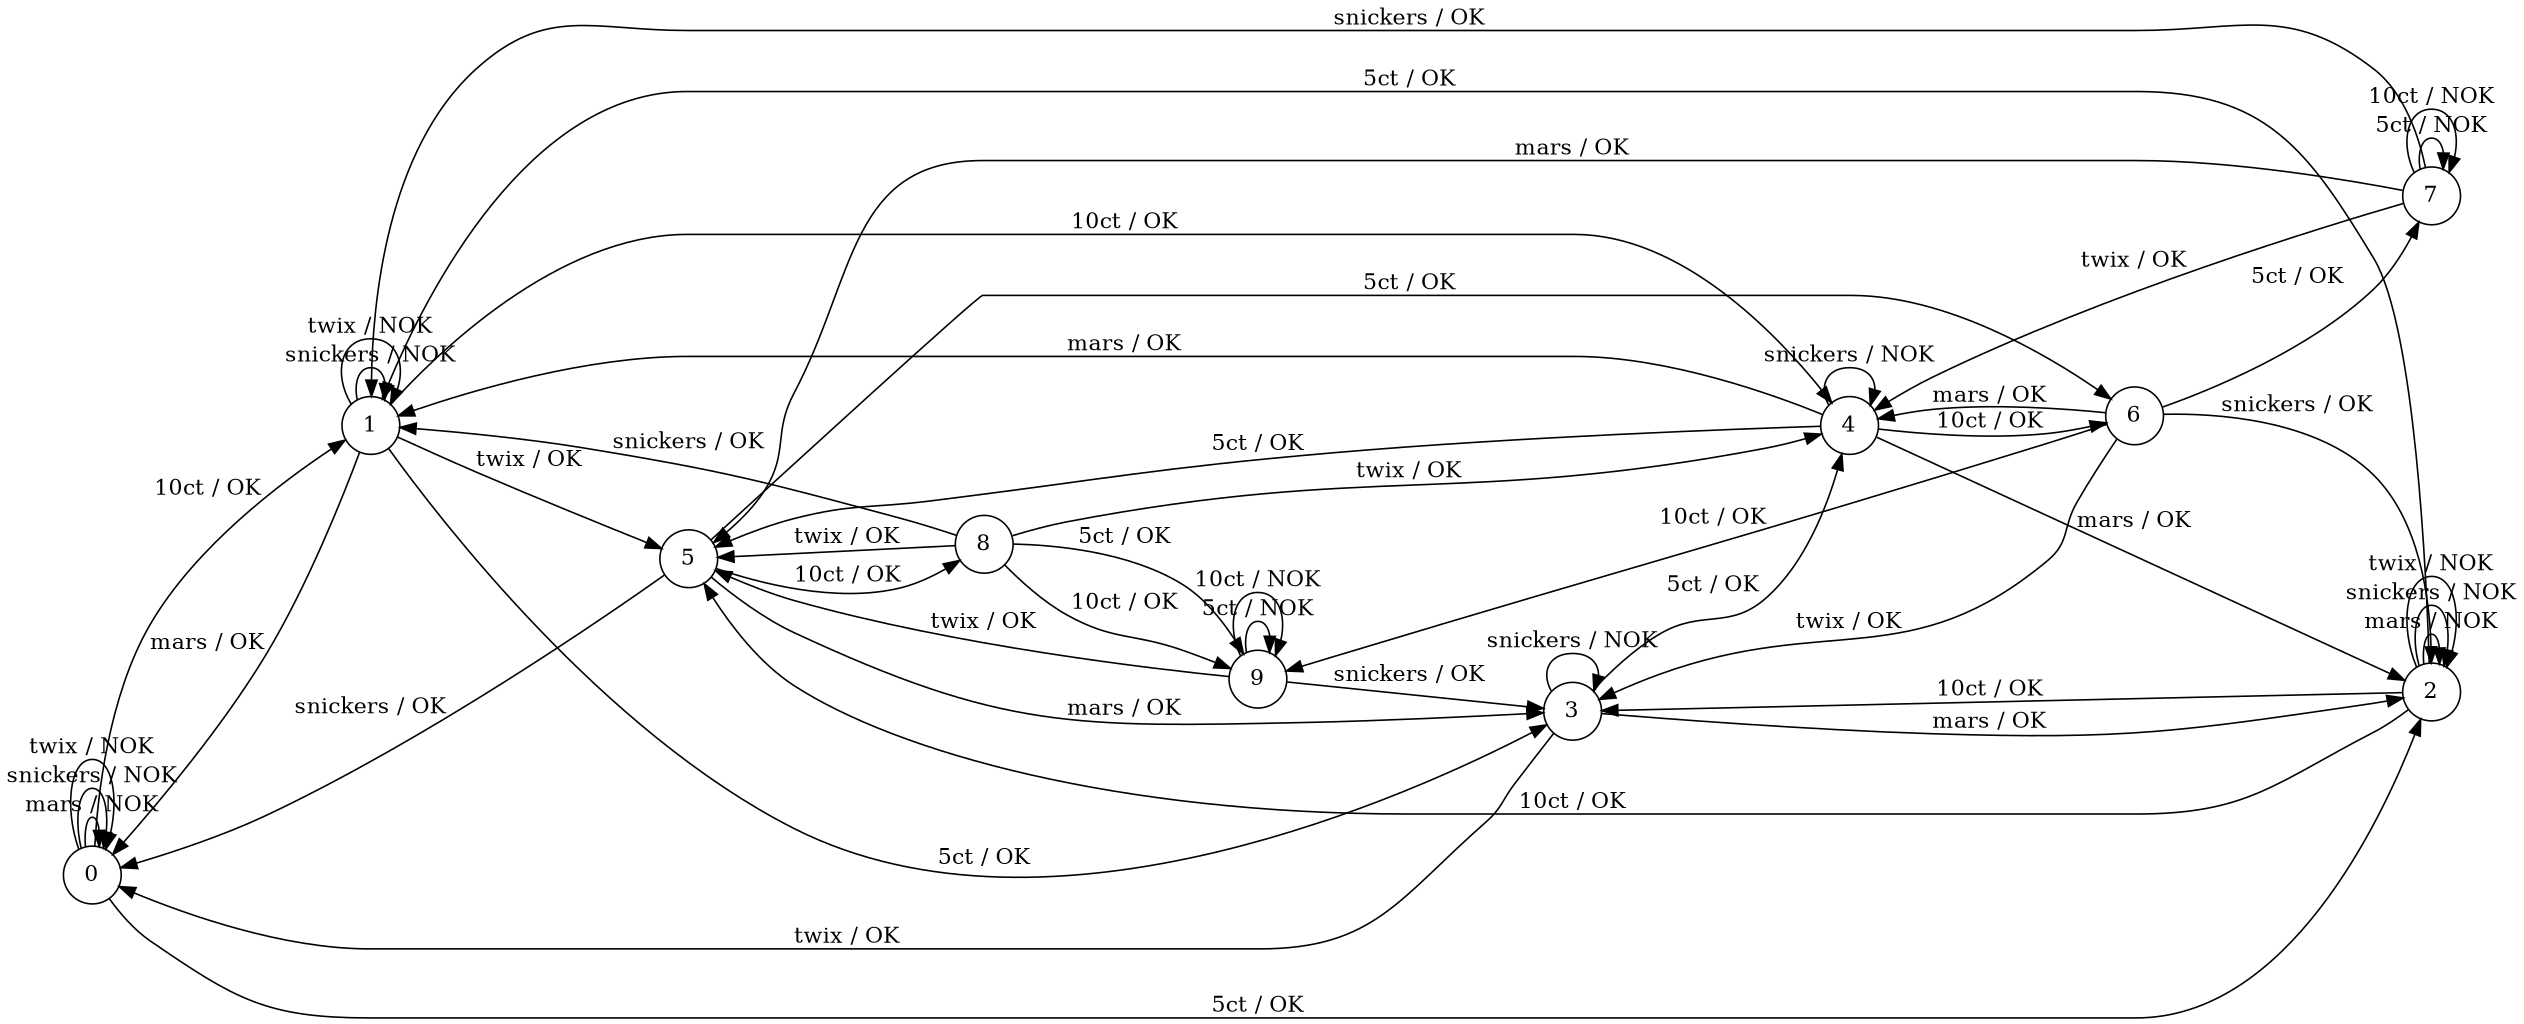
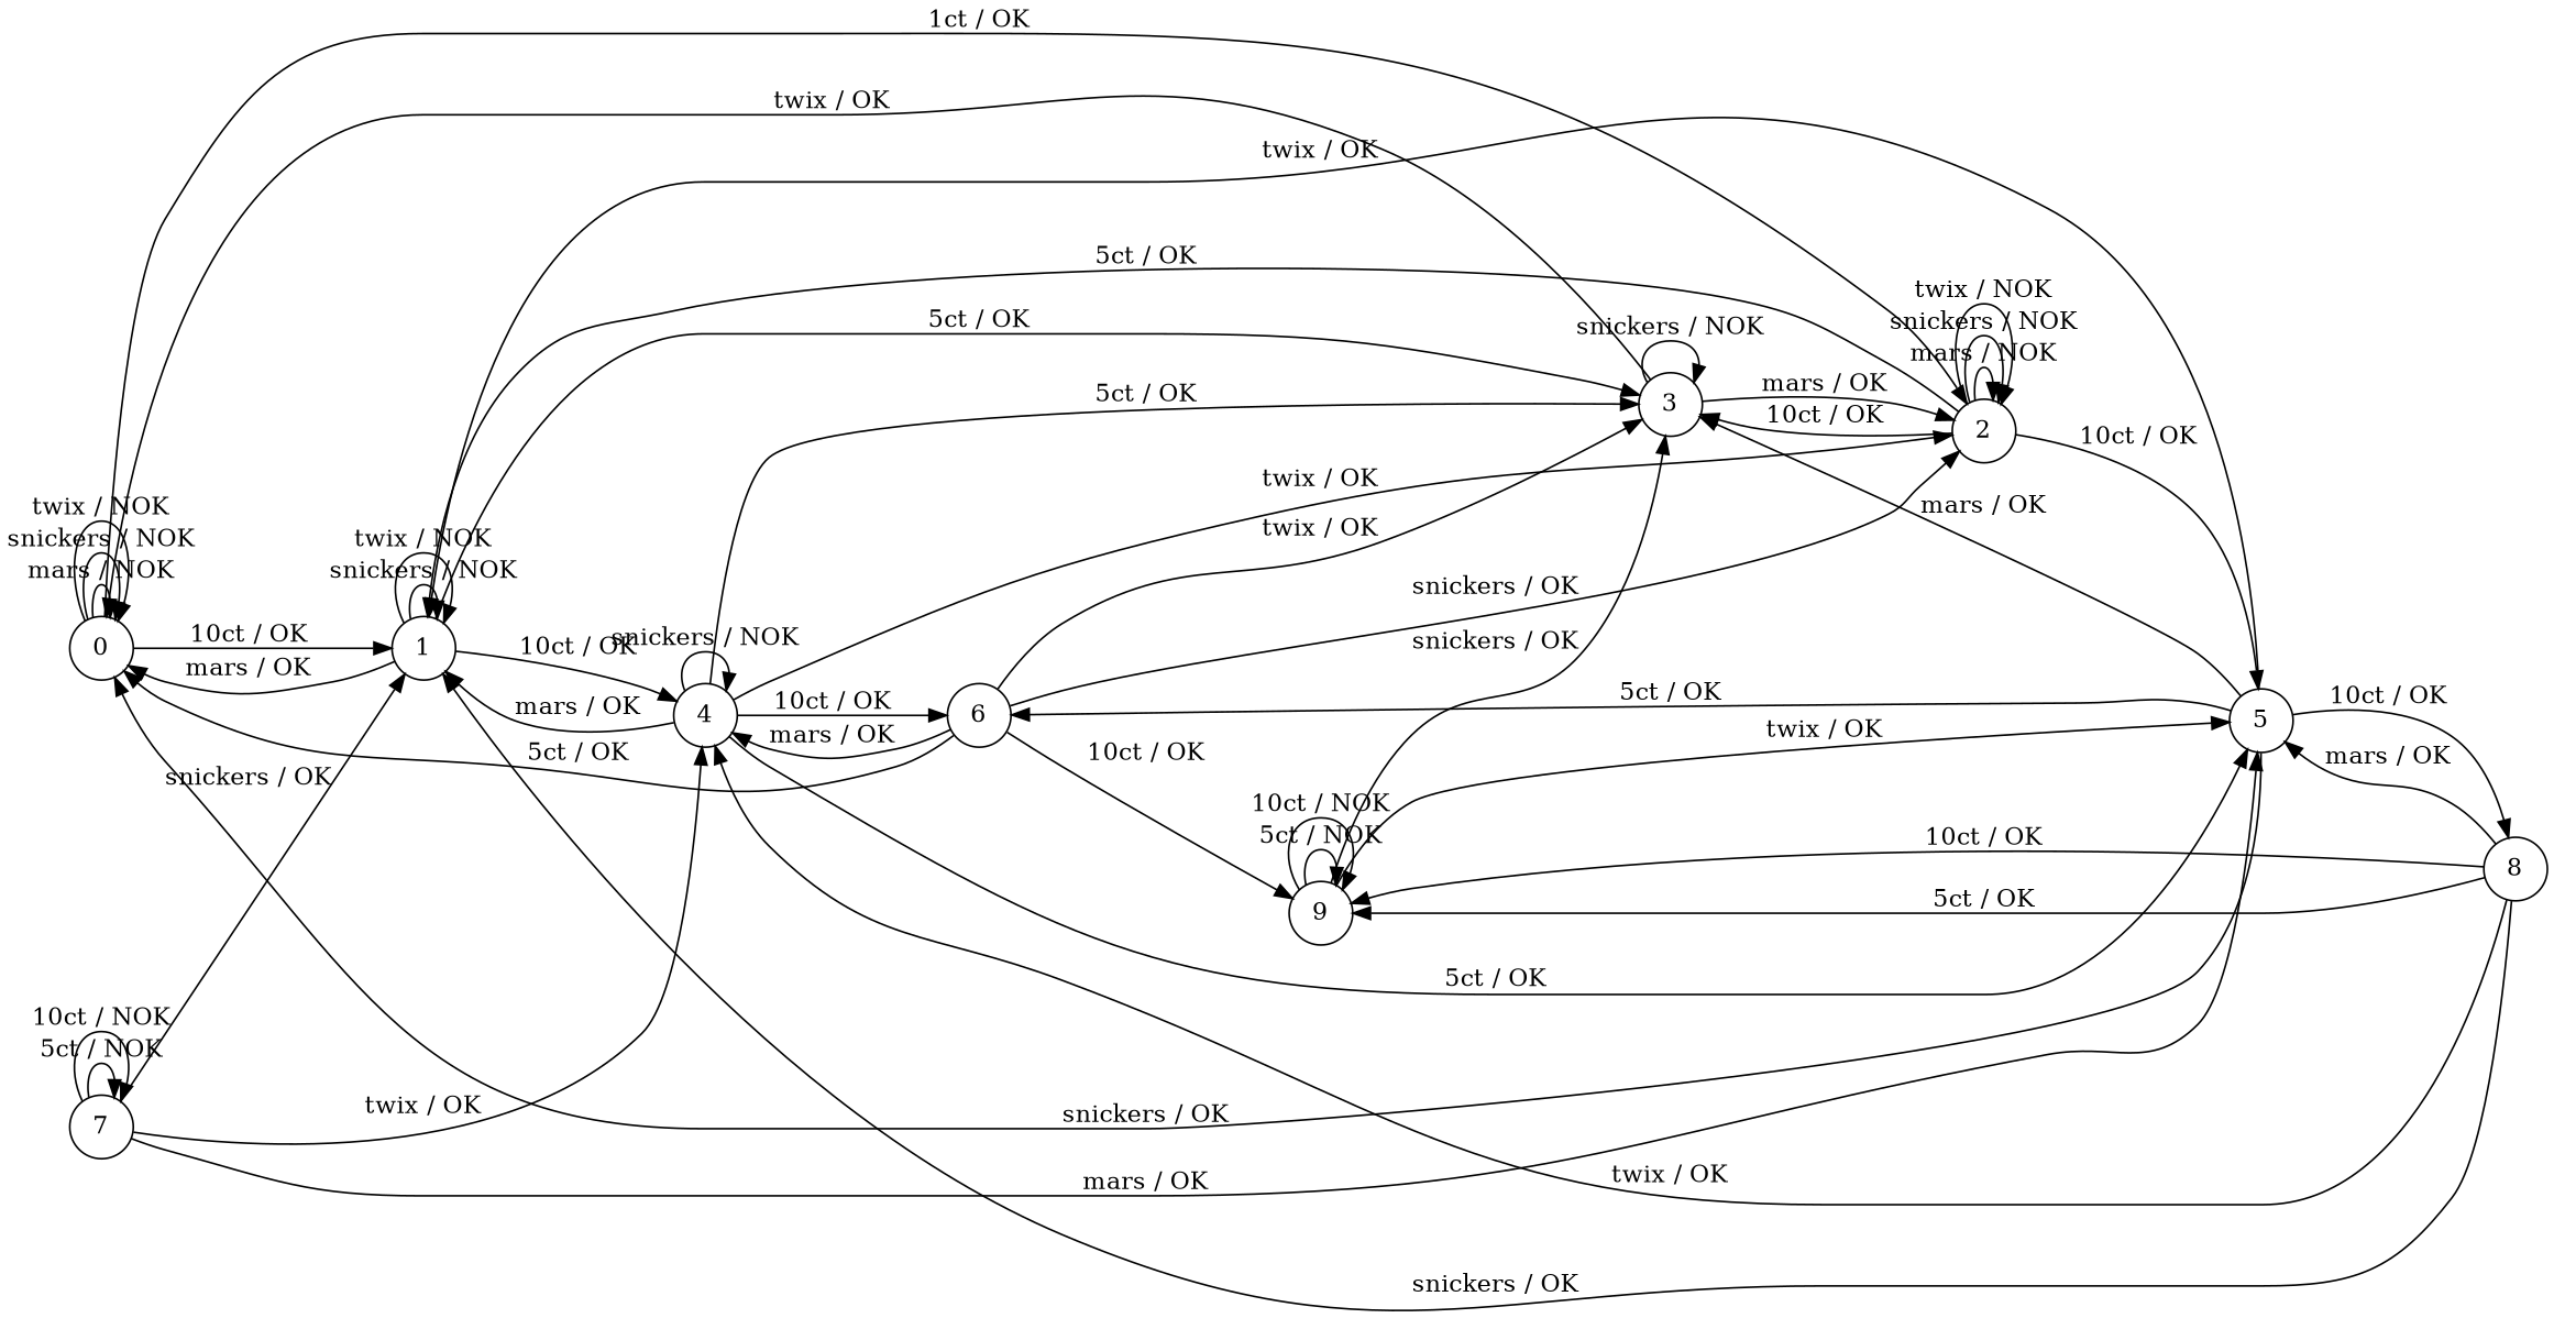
  digraph {
    rankdir=LR
    node [shape=circle]
    n1 [label=0]
    n2 [label=1]
    n3 [label=2]
    n4 [label=3]
    n5 [label=4]
    n6 [label=5]
    n7 [label=6]
    n8 [label=8]
    n9 [label=7]
    n10 [label=9]
    n1 -> n1 [label="mars / NOK"]
    n1 -> n1 [label="snickers / NOK"]
    n1 -> n1 [label="twix / NOK"]
    n1 -> n2 [label="10ct / OK"]
-   n1 -> n3 [label="5ct / OK"]
+   n1 -> n3 [label="1ct / OK"]
    n2 -> n1 [label="mars / OK"]
    n2 -> n2 [label="snickers / NOK"]
    n2 -> n2 [label="twix / NOK"]
    n2 -> n4 [label="5ct / OK"]
    n2 -> n5 [label="10ct / OK"]
    n3 -> n2 [label="5ct / OK"]
    n3 -> n3 [label="mars / NOK"]
    n3 -> n3 [label="snickers / NOK"]
    n3 -> n3 [label="twix / NOK"]
    n3 -> n4 [label="10ct / OK"]
    n3 -> n6 [label="10ct / OK"]
    n4 -> n1 [label="twix / OK"]
    n4 -> n3 [label="mars / OK"]
    n4 -> n4 [label="snickers / NOK"]
-   n4 -> n5 [label="5ct / OK"]
+   n5 -> n4 [label="5ct / OK"]
    n5 -> n2 [label="mars / OK"]
-   n5 -> n3 [label="mars / OK"]
+   n5 -> n3 [label="twix / OK"]
    n5 -> n5 [label="snickers / NOK"]
    n5 -> n6 [label="5ct / OK"]
    n5 -> n7 [label="10ct / OK"]
    n6 -> n1 [label="snickers / OK"]
-   n2 -> n6 [label="twix / OK"]
+   n6 -> n2 [label="twix / OK"]
    n6 -> n4 [label="mars / OK"]
    n6 -> n7 [label="5ct / OK"]
    n6 -> n8 [label="10ct / OK"]
    n7 -> n3 [label="snickers / OK"]
    n7 -> n4 [label="twix / OK"]
    n7 -> n5 [label="mars / OK"]
-   n7 -> n9 [label="5ct / OK"]
+   n7 -> n1 [label="5ct / OK"]
    n7 -> n10 [label="10ct / OK"]
    n8 -> n2 [label="snickers / OK"]
    n8 -> n5 [label="twix / OK"]
-   n8 -> n6 [label="twix / OK"]
+   n8 -> n6 [label="mars / OK"]
    n8 -> n10 [label="5ct / OK"]
    n8 -> n10 [label="10ct / OK"]
    n9 -> n2 [label="snickers / OK"]
    n9 -> n5 [label="twix / OK"]
    n9 -> n6 [label="mars / OK"]
    n9 -> n9 [label="5ct / NOK"]
    n9 -> n9 [label="10ct / NOK"]
    n10 -> n4 [label="snickers / OK"]
    n10 -> n6 [label="twix / OK"]
    n10 -> n10 [label="5ct / NOK"]
    n10 -> n10 [label="10ct / NOK"]
  }
